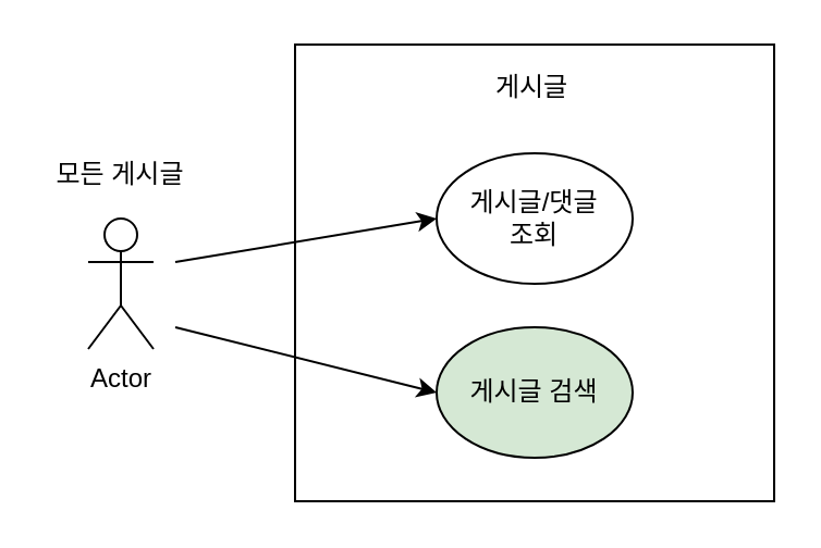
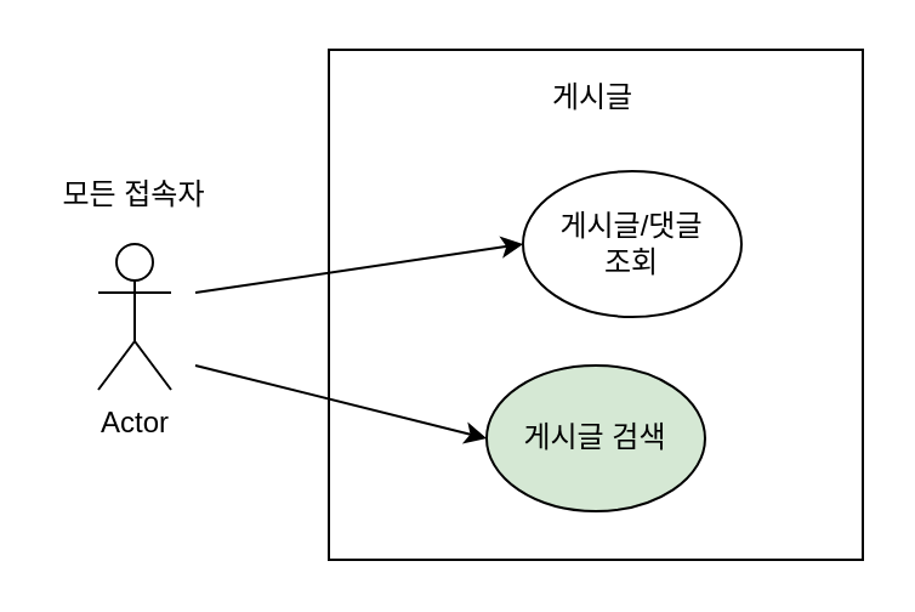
  <mxCell id="0" />
  <mxCell id="1" parent="0" />
  <mxCell id="2" value="Actor" style="shape=umlActor;verticalLabelPosition=bottom;verticalAlign=top;html=1;outlineConnect=0;" vertex="1" parent="1"><mxGeometry x="40" y="100" width="30" height="60" as="geometry" /></mxCell>
  <mxCell id="3" value="" style="rounded=0;whiteSpace=wrap;html=1;" vertex="1" parent="1"><mxGeometry x="135" y="20" width="220" height="210" as="geometry" /></mxCell>
  <mxCell id="4" value="게시글" style="text;html=1;strokeColor=none;fillColor=none;align=center;verticalAlign=middle;whiteSpace=wrap;rounded=0;" vertex="1" parent="1"><mxGeometry x="224" y="30" width="40" height="20" as="geometry" /></mxCell>
- <mxCell id="5" value="&lt;div&gt;게시글/댓글&lt;/div&gt;&lt;div&gt;조회&lt;/div&gt;" style="ellipse;whiteSpace=wrap;html=1;" vertex="1" parent="1"><mxGeometry x="200" y="70" width="90" height="60" as="geometry" /></mxCell>
+ <mxCell id="5" value="&lt;div&gt;게시글/댓글&lt;/div&gt;&lt;div&gt;조회&lt;/div&gt;" style="ellipse;whiteSpace=wrap;html=1;" vertex="1" parent="1"><mxGeometry x="215" y="70" width="90" height="60" as="geometry" /></mxCell>
  <mxCell id="6" value="&lt;div&gt;게시글 검색&lt;br&gt;&lt;/div&gt;" style="ellipse;whiteSpace=wrap;html=1;fillColor=#d5e8d4;" vertex="1" parent="1"><mxGeometry x="200" y="150" width="90" height="60" as="geometry" /></mxCell>
  <mxCell id="7" value="" style="endArrow=classic;html=1;entryX=0;entryY=0.5;entryDx=0;entryDy=0;" edge="1" parent="1" target="5"><mxGeometry width="50" height="50" relative="1" as="geometry"><mxPoint x="80" y="120" as="sourcePoint" /><mxPoint x="400" y="80" as="targetPoint" /></mxGeometry></mxCell>
  <mxCell id="8" value="" style="endArrow=classic;html=1;entryX=0;entryY=0.5;entryDx=0;entryDy=0;" edge="1" parent="1" target="6"><mxGeometry width="50" height="50" relative="1" as="geometry"><mxPoint x="80" y="150" as="sourcePoint" /><mxPoint x="400" y="80" as="targetPoint" /></mxGeometry></mxCell>
- <mxCell id="9" value="모든 게시글" style="text;html=1;strokeColor=none;fillColor=none;align=center;verticalAlign=middle;whiteSpace=wrap;rounded=0;" vertex="1" parent="1"><mxGeometry x="20" y="70" width="70" height="20" as="geometry" /></mxCell>
+ <mxCell id="9" value="모든 접속자" style="text;html=1;strokeColor=none;fillColor=none;align=center;verticalAlign=middle;whiteSpace=wrap;rounded=0;" vertex="1" parent="1"><mxGeometry x="20" y="70" width="70" height="20" as="geometry" /></mxCell>
